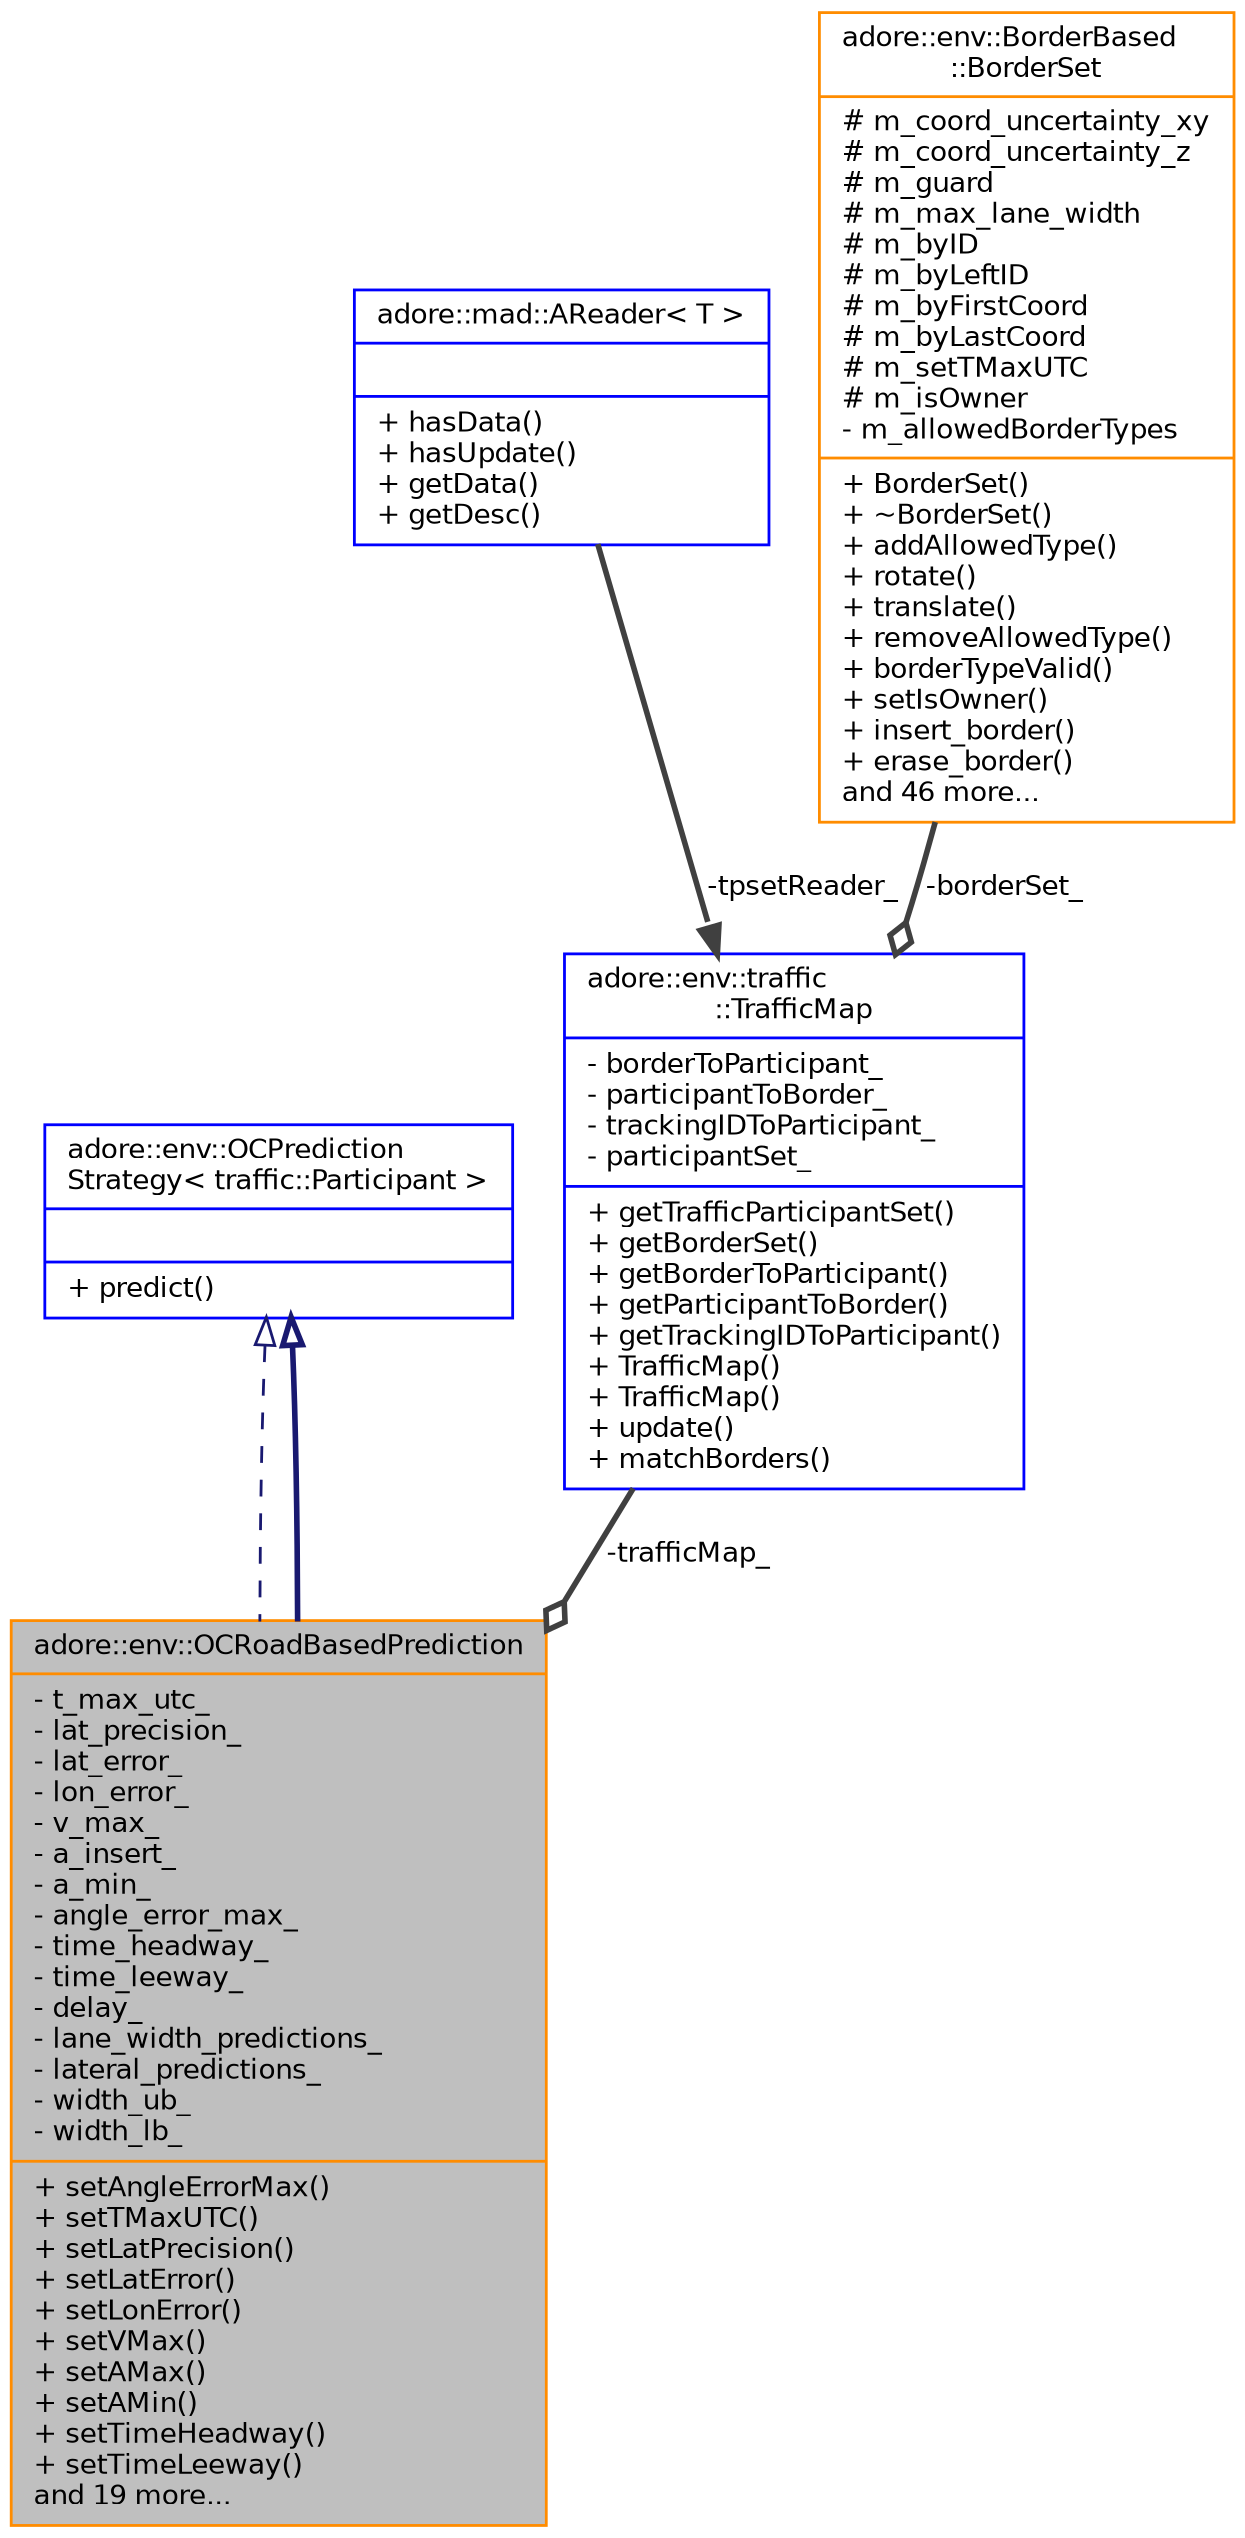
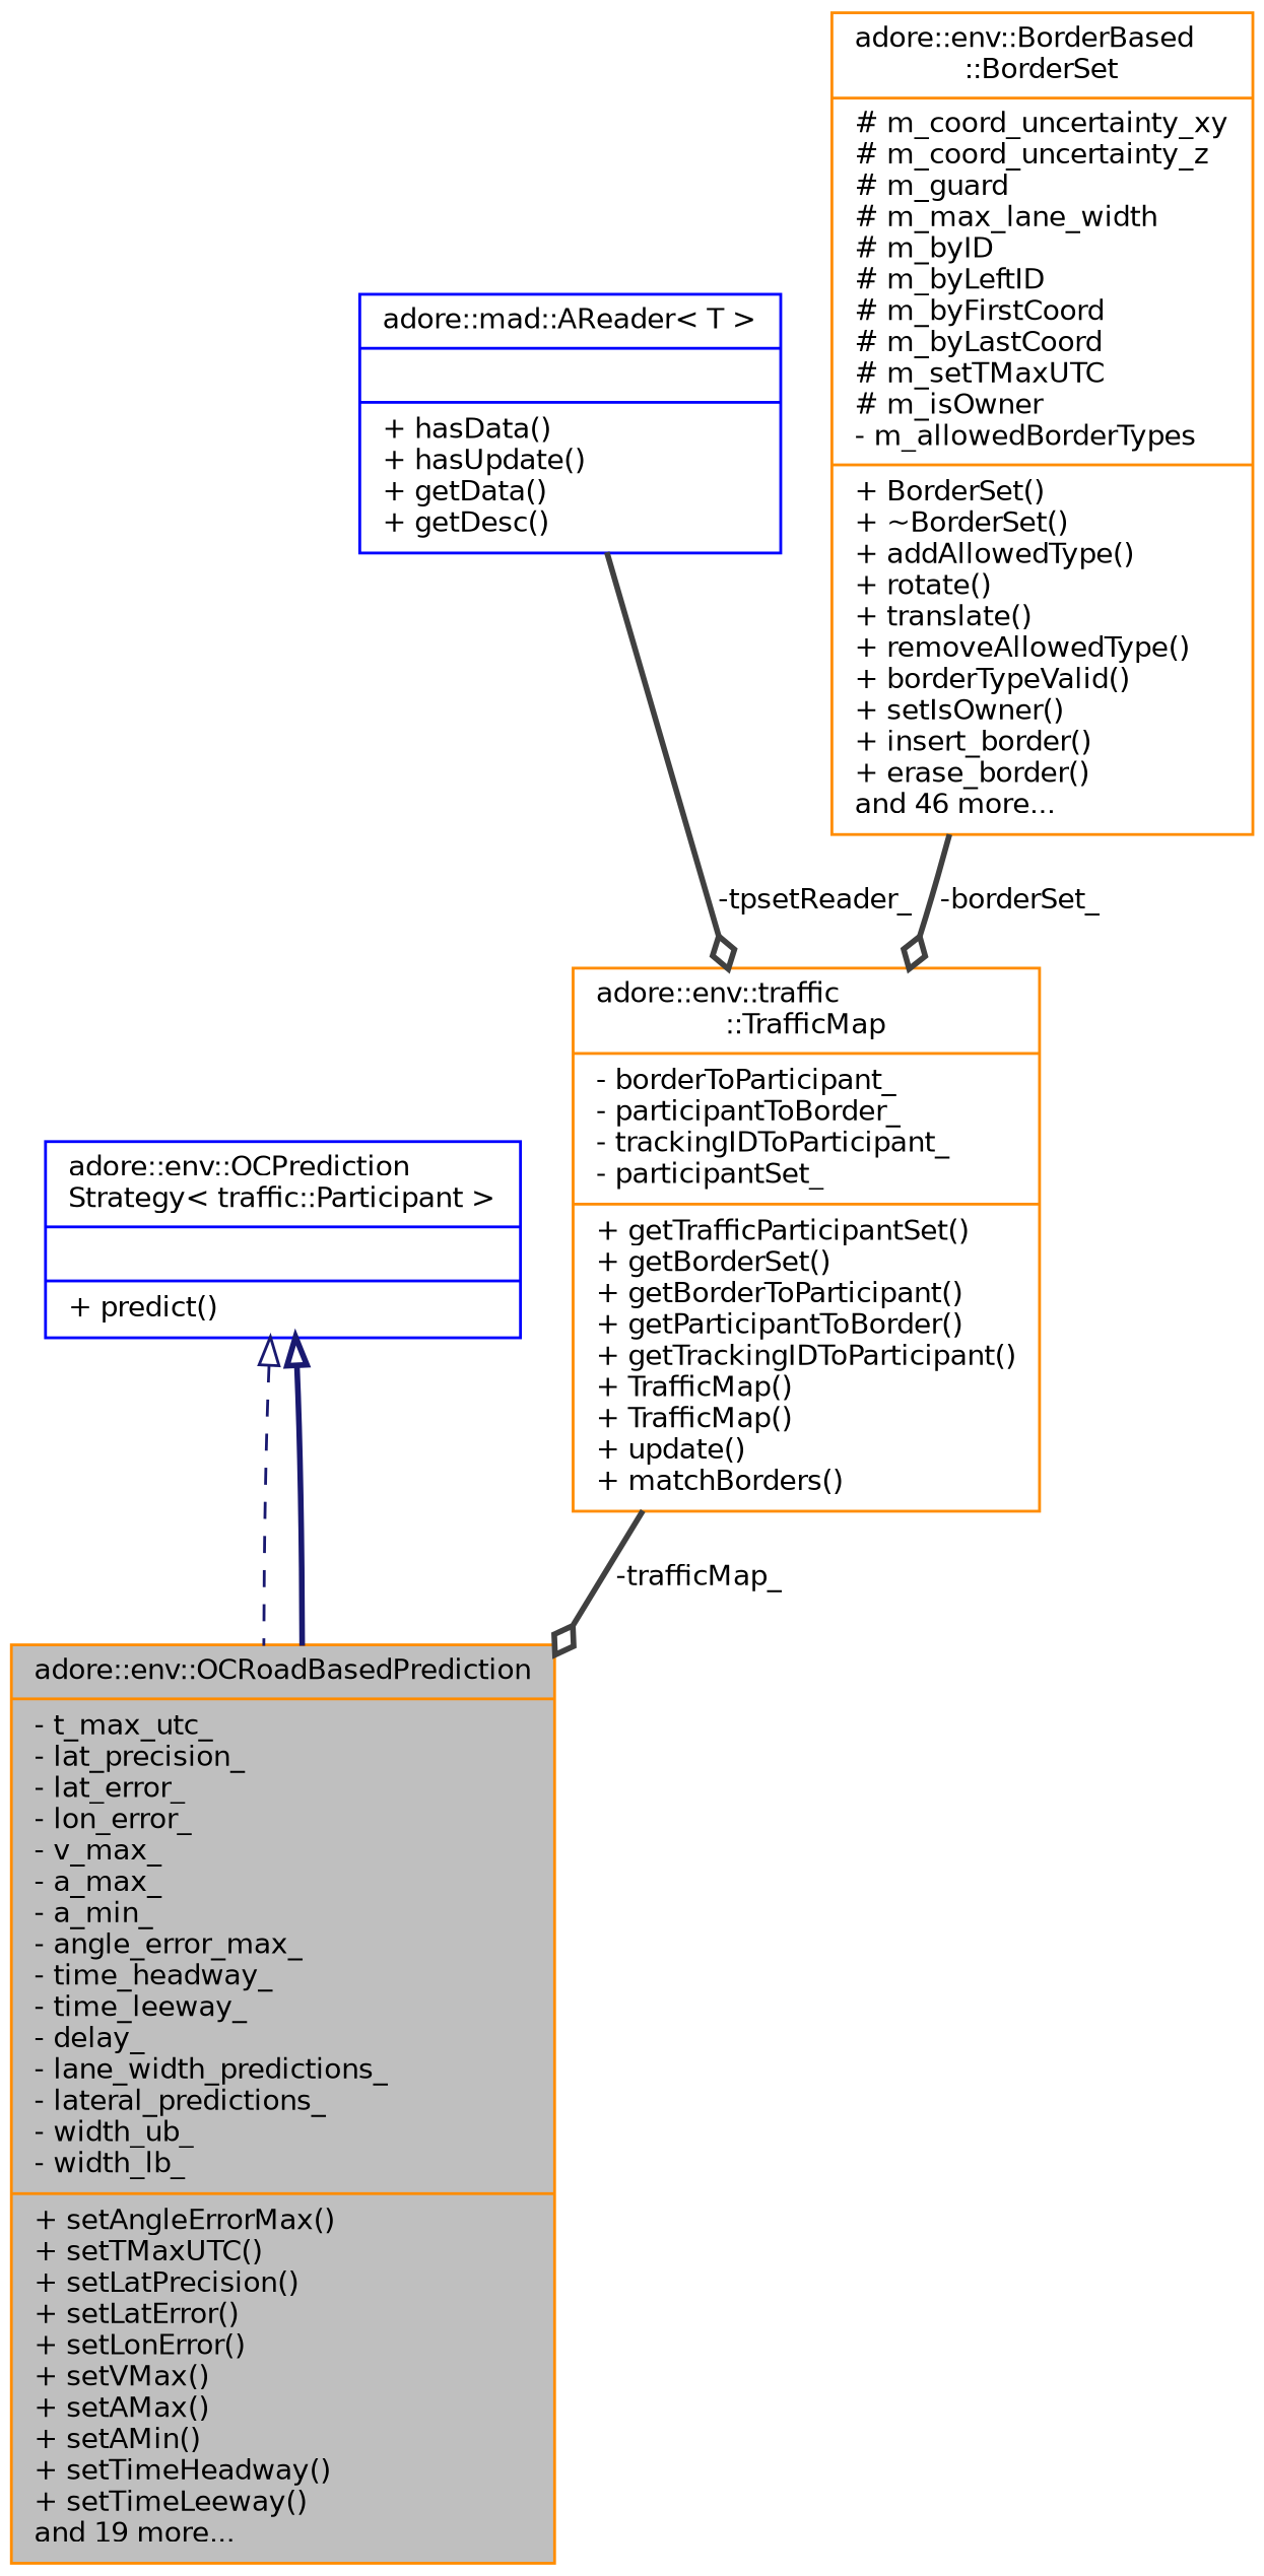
  digraph {
    node [color=blue fillcolor=white fontname=Helvetica fontsize=10 shape=record style=filled]
    edge [color=grey25 fontname=Helvetica fontsize=10 labelfontname=Helvetica labelfontsize=10 style=bold arrowhead=odiamond]
-   n1 [color=darkorange fillcolor=grey75 fontcolor=black height=0.2 label="{adore::env::OCRoadBasedPrediction\n|- t_max_utc_\l- lat_precision_\l- lat_error_\l- lon_error_\l- v_max_\l- a_insert_\l- a_min_\l- angle_error_max_\l- time_headway_\l- time_leeway_\l- delay_\l- lane_width_predictions_\l- lateral_predictions_\l- width_ub_\l- width_lb_\l|+ setAngleErrorMax()\l+ setTMaxUTC()\l+ setLatPrecision()\l+ setLatError()\l+ setLonError()\l+ setVMax()\l+ setAMax()\l+ setAMin()\l+ setTimeHeadway()\l+ setTimeLeeway()\land 19 more...\l}" width=0.4]
+   n1 [color=darkorange fillcolor=grey75 fontcolor=black height=0.2 label="{adore::env::OCRoadBasedPrediction\n|- t_max_utc_\l- lat_precision_\l- lat_error_\l- lon_error_\l- v_max_\l- a_max_\l- a_min_\l- angle_error_max_\l- time_headway_\l- time_leeway_\l- delay_\l- lane_width_predictions_\l- lateral_predictions_\l- width_ub_\l- width_lb_\l|+ setAngleErrorMax()\l+ setTMaxUTC()\l+ setLatPrecision()\l+ setLatError()\l+ setLonError()\l+ setVMax()\l+ setAMax()\l+ setAMin()\l+ setTimeHeadway()\l+ setTimeLeeway()\land 19 more...\l}" width=0.4]
    n2 [height=0.2 label="{adore::env::OCPrediction\lStrategy\< traffic::Participant \>\n||+ predict()\l}" width=0.4]
-   n3 [height=0.2 label="{adore::env::traffic\l::TrafficMap\n|- borderToParticipant_\l- participantToBorder_\l- trackingIDToParticipant_\l- participantSet_\l|+ getTrafficParticipantSet()\l+ getBorderSet()\l+ getBorderToParticipant()\l+ getParticipantToBorder()\l+ getTrackingIDToParticipant()\l+ TrafficMap()\l+ TrafficMap()\l+ update()\l+ matchBorders()\l}" width=0.4]
+   n3 [color=darkorange height=0.2 label="{adore::env::traffic\l::TrafficMap\n|- borderToParticipant_\l- participantToBorder_\l- trackingIDToParticipant_\l- participantSet_\l|+ getTrafficParticipantSet()\l+ getBorderSet()\l+ getBorderToParticipant()\l+ getParticipantToBorder()\l+ getTrackingIDToParticipant()\l+ TrafficMap()\l+ TrafficMap()\l+ update()\l+ matchBorders()\l}" width=0.4]
    n4 [height=0.2 label="{adore::mad::AReader\< T \>\n||+ hasData()\l+ hasUpdate()\l+ getData()\l+ getDesc()\l}" width=0.4]
    n5 [color=darkorange height=0.2 label="{adore::env::BorderBased\l::BorderSet\n|# m_coord_uncertainty_xy\l# m_coord_uncertainty_z\l# m_guard\l# m_max_lane_width\l# m_byID\l# m_byLeftID\l# m_byFirstCoord\l# m_byLastCoord\l# m_setTMaxUTC\l# m_isOwner\l- m_allowedBorderTypes\l|+ BorderSet()\l+ ~BorderSet()\l+ addAllowedType()\l+ rotate()\l+ translate()\l+ removeAllowedType()\l+ borderTypeValid()\l+ setIsOwner()\l+ insert_border()\l+ erase_border()\land 46 more...\l}" width=0.4]
    n2 -> n1 [arrowtail=onormal color=midnightblue dir=back style=dashed arrowhead=""]
    n2 -> n1 [arrowtail=onormal color=midnightblue dir=back arrowhead=""]
    n3 -> n1 [label=" -trafficMap_"]
-   n4 -> n3 [arrowhead=normal label=" -tpsetReader_"]
+   n4 -> n3 [label=" -tpsetReader_"]
    n5 -> n3 [label=" -borderSet_"]
  }
